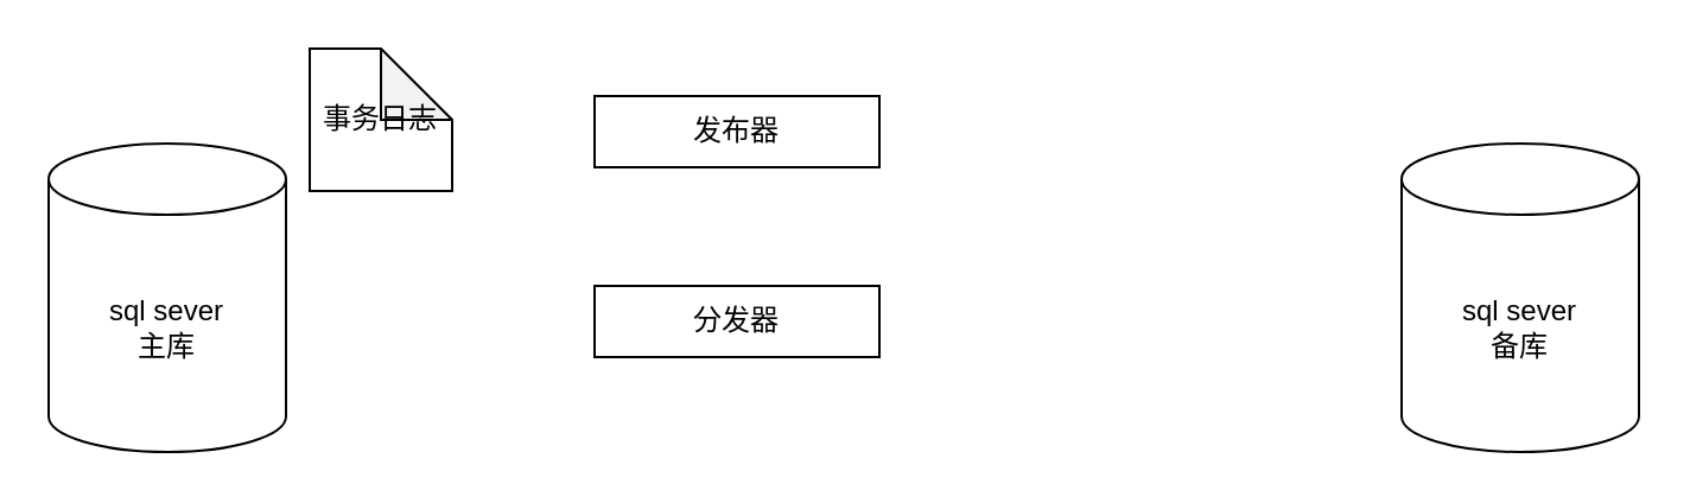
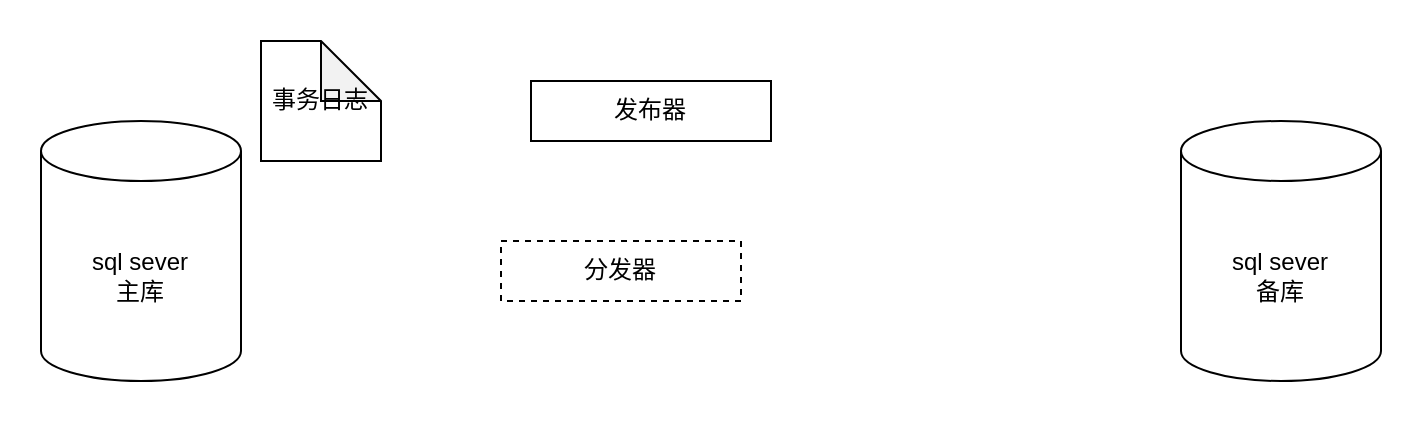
  <mxCell id="0" />
  <mxCell id="1" parent="0" />
  <mxCell id="2" value="sql sever&lt;br&gt;主库" style="shape=cylinder3;whiteSpace=wrap;html=1;boundedLbl=1;backgroundOutline=1;size=15;" vertex="1" parent="1"><mxGeometry x="20" y="60" width="100" height="130" as="geometry" /></mxCell>
  <mxCell id="3" value="sql sever&lt;br&gt;备库" style="shape=cylinder3;whiteSpace=wrap;html=1;boundedLbl=1;backgroundOutline=1;size=15;" vertex="1" parent="1"><mxGeometry x="590" y="60" width="100" height="130" as="geometry" /></mxCell>
- <mxCell id="4" value="发布器" style="rounded=0;whiteSpace=wrap;html=1;" vertex="1" parent="1"><mxGeometry x="250" y="40" width="120" height="30" as="geometry" /></mxCell>
- <mxCell id="5" value="分发器" style="rounded=0;whiteSpace=wrap;html=1;" vertex="1" parent="1"><mxGeometry x="250" y="120" width="120" height="30" as="geometry" /></mxCell>
+ <mxCell id="4" value="发布器" style="rounded=0;whiteSpace=wrap;html=1;" vertex="1" parent="1"><mxGeometry x="265" y="40" width="120" height="30" as="geometry" /></mxCell>
+ <mxCell id="5" value="分发器" style="rounded=0;whiteSpace=wrap;html=1;dashed=1;" vertex="1" parent="1"><mxGeometry x="250" y="120" width="120" height="30" as="geometry" /></mxCell>
  <mxCell id="6" value="事务日志" style="shape=note;whiteSpace=wrap;html=1;backgroundOutline=1;darkOpacity=0.05;" vertex="1" parent="1"><mxGeometry x="130" y="20" width="60" height="60" as="geometry" /></mxCell>
